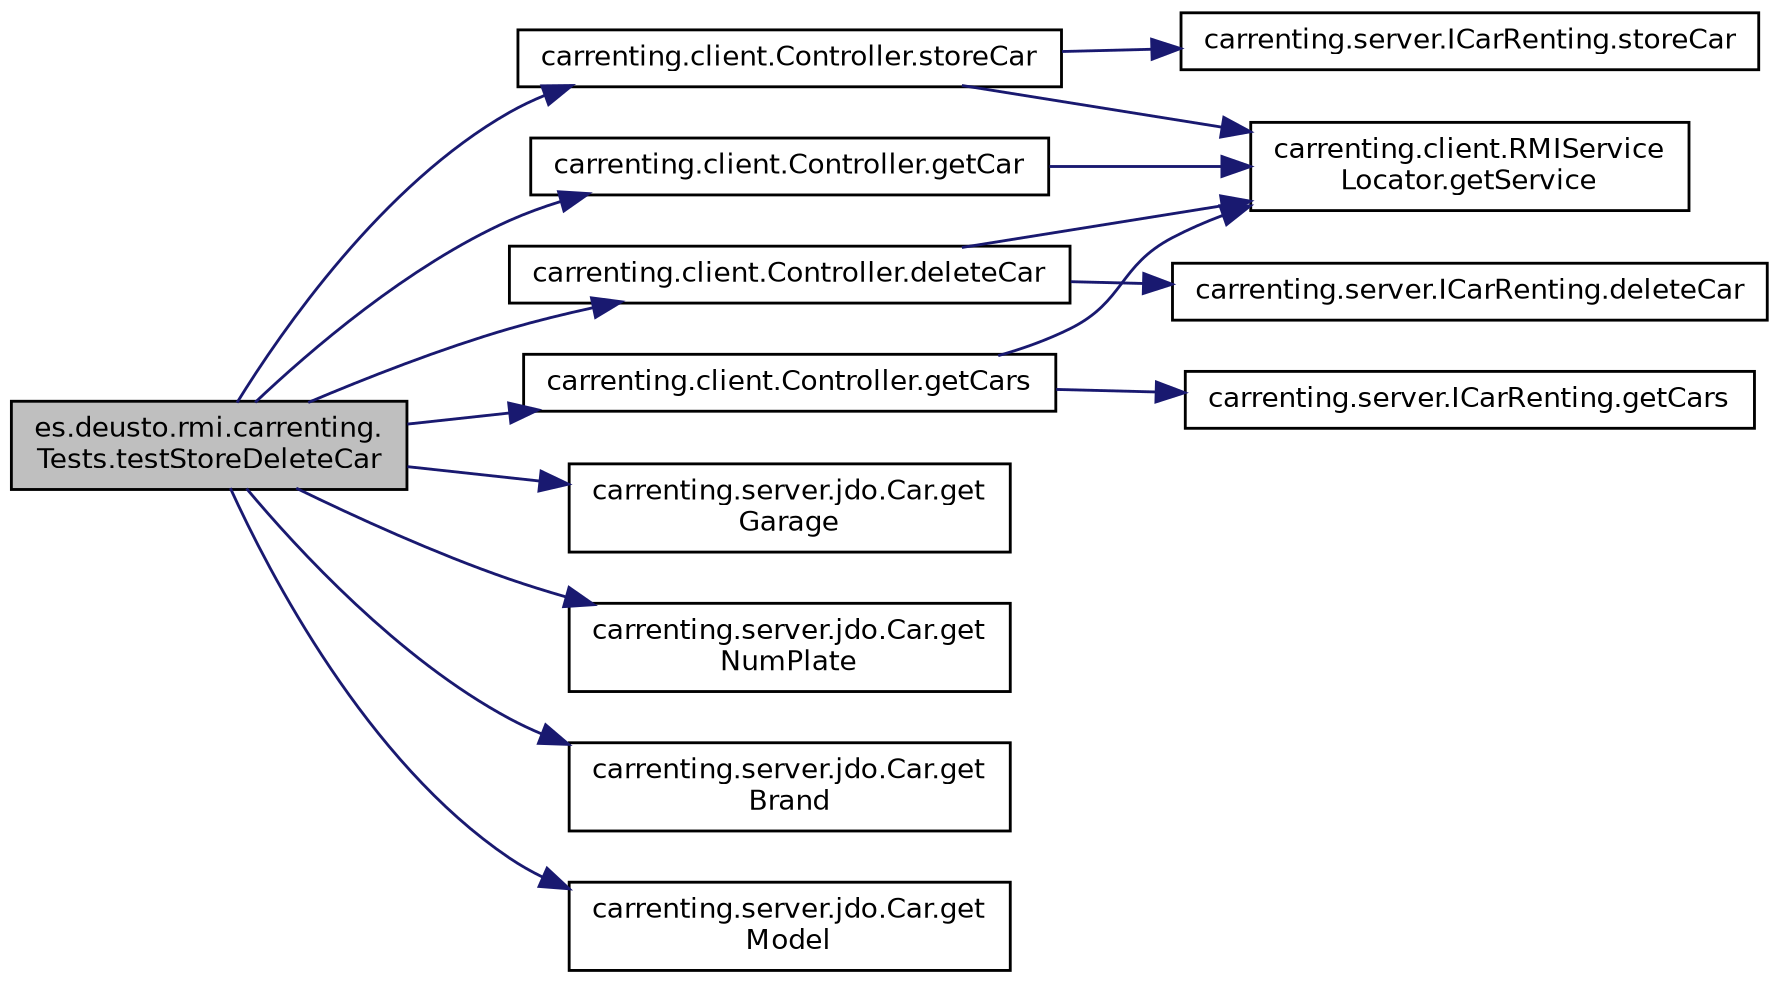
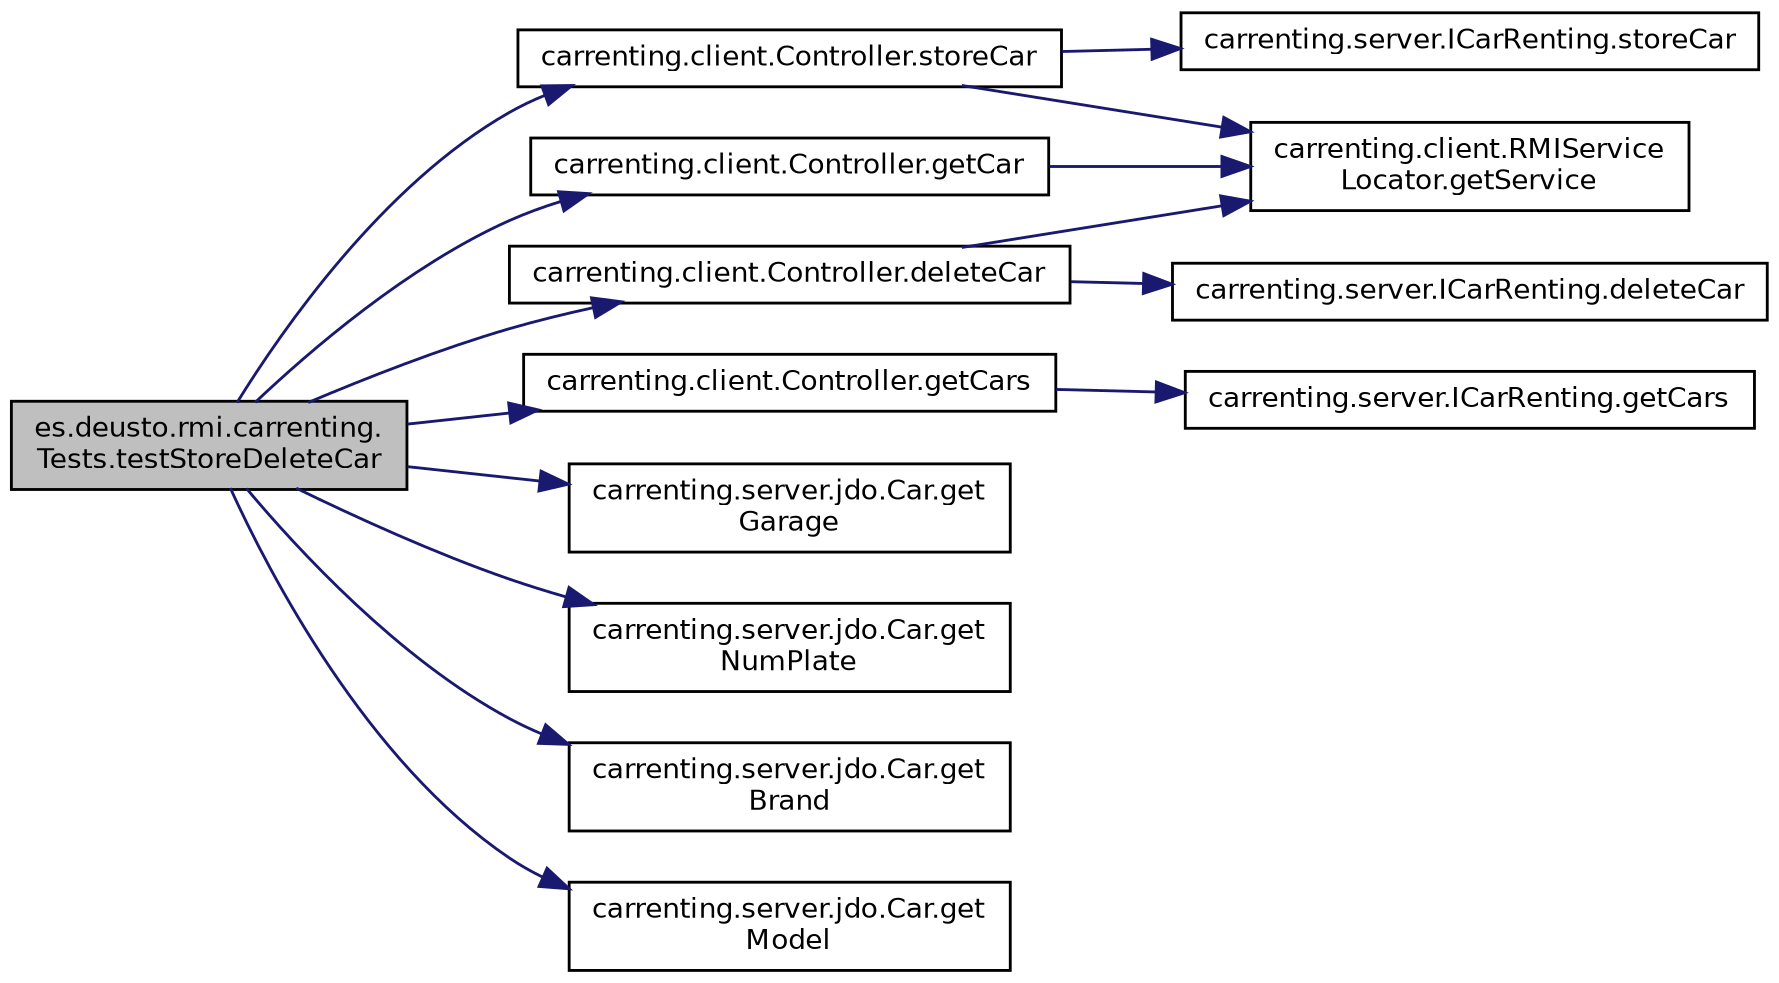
  digraph {
    rankdir=LR
    node [color=black fillcolor=white fontname=Helvetica fontsize=10 shape=record style=filled]
    edge [color=midnightblue fontname=Helvetica fontsize=10 labelfontname=Helvetica labelfontsize=10 style=solid]
    n1 [fillcolor=grey75 fontcolor=black height=0.2 label="es.deusto.rmi.carrenting.\lTests.testStoreDeleteCar" width=0.4]
    n2 [height=0.2 label="carrenting.client.Controller.storeCar" width=0.4]
    n3 [height=0.2 label="carrenting.server.jdo.Car.get\lGarage" width=0.4]
    n4 [height=0.2 label="carrenting.server.jdo.Car.get\lNumPlate" width=0.4]
    n5 [height=0.2 label="carrenting.server.jdo.Car.get\lBrand" width=0.4]
    n6 [height=0.2 label="carrenting.server.jdo.Car.get\lModel" width=0.4]
    n7 [height=0.2 label="carrenting.client.Controller.getCar" width=0.4]
    n8 [height=0.2 label="carrenting.client.Controller.deleteCar" width=0.4]
    n9 [height=0.2 label="carrenting.client.Controller.getCars" width=0.4]
    n10 [height=0.2 label="carrenting.client.RMIService\lLocator.getService" width=0.4]
    n11 [height=0.2 label="carrenting.server.ICarRenting.storeCar" width=0.4]
    n12 [height=0.2 label="carrenting.server.ICarRenting.deleteCar" width=0.4]
    n13 [height=0.2 label="carrenting.server.ICarRenting.getCars" width=0.4]
    n1 -> n2
    n1 -> n3
    n1 -> n4
    n1 -> n5
    n1 -> n6
    n1 -> n7
    n1 -> n8
    n1 -> n9
    n2 -> n10
    n2 -> n11
    n7 -> n10
    n8 -> n10
    n8 -> n12
-   n9 -> n10
    n9 -> n13
  }
